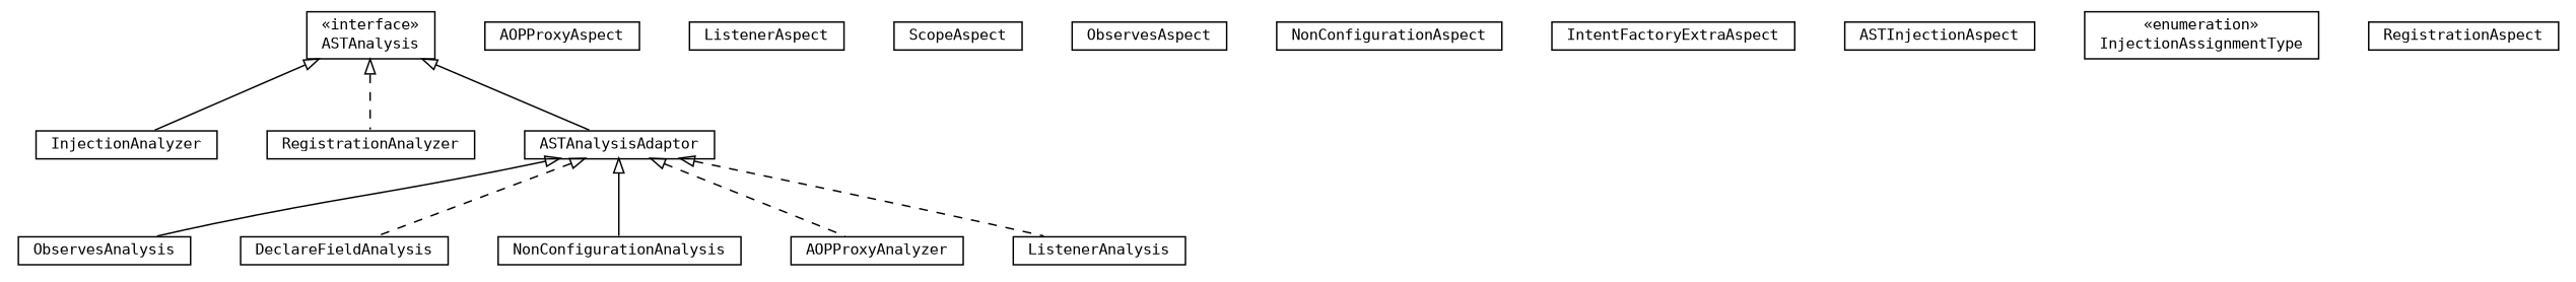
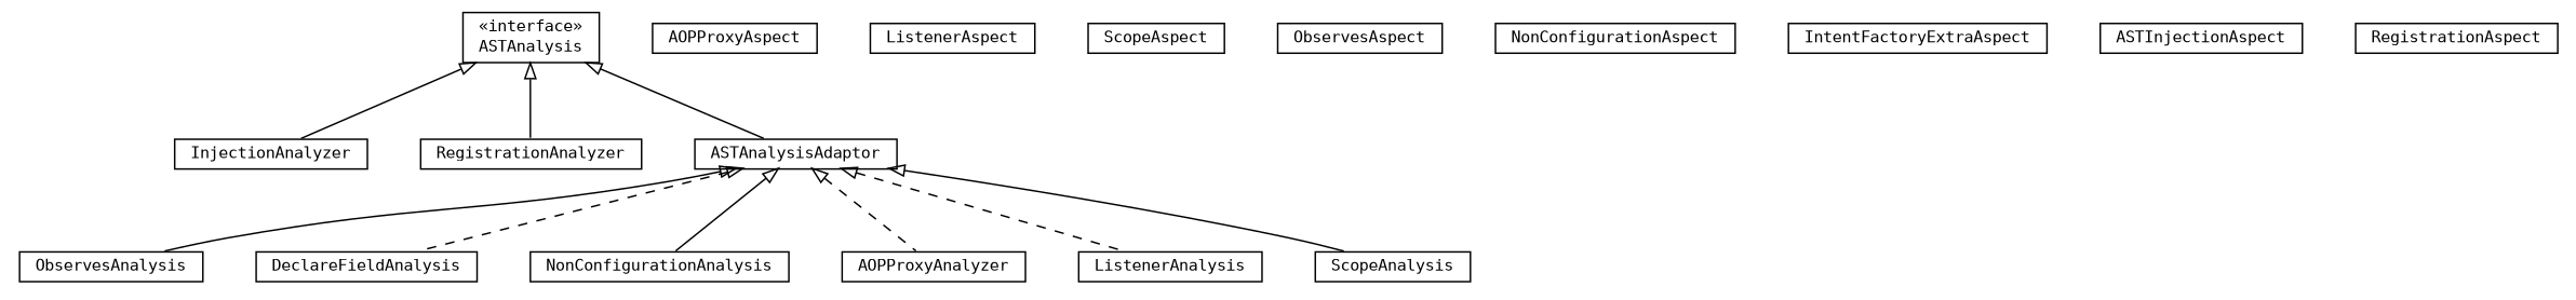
  digraph {
    fontname="DejaVu Sans Mono"
    nodesep=0.25
    ranksep=0.5
    node [fontcolor=black fontname="DejaVu Sans Mono" fontsize=10.0 shape=plaintext]
    edge [arrowtail=empty dir=back fontname="DejaVu Sans Mono" fontsize=10 headport=p labelfontname=Helvetica labelfontsize=10 style=dashed tailport=p]
    n1 [label=<<table title="org.androidtransfuse.analysis.astAnalyzer.ObservesAnalysis" border="0" cellborder="1" cellspacing="0" cellpadding="2" port="p" href="./ObservesAnalysis.html"> 		<tr><td><table border="0" cellspacing="0" cellpadding="1"> <tr><td align="center" balign="center"> ObservesAnalysis </td></tr> 		</table></td></tr> 		</table>>]
    n2 [label=<<table title="org.androidtransfuse.analysis.astAnalyzer.AOPProxyAspect" border="0" cellborder="1" cellspacing="0" cellpadding="2" port="p" href="./AOPProxyAspect.html"> 		<tr><td><table border="0" cellspacing="0" cellpadding="1"> <tr><td align="center" balign="center"> AOPProxyAspect </td></tr> 		</table></td></tr> 		</table>>]
    n3 [label=<<table title="org.androidtransfuse.analysis.astAnalyzer.InjectionAnalyzer" border="0" cellborder="1" cellspacing="0" cellpadding="2" port="p" href="./InjectionAnalyzer.html"> 		<tr><td><table border="0" cellspacing="0" cellpadding="1"> <tr><td align="center" balign="center"> InjectionAnalyzer </td></tr> 		</table></td></tr> 		</table>>]
    n4 [label=<<table title="org.androidtransfuse.analysis.astAnalyzer.ListenerAspect" border="0" cellborder="1" cellspacing="0" cellpadding="2" port="p" href="./ListenerAspect.html"> 		<tr><td><table border="0" cellspacing="0" cellpadding="1"> <tr><td align="center" balign="center"> ListenerAspect </td></tr> 		</table></td></tr> 		</table>>]
    n5 [label=<<table title="org.androidtransfuse.analysis.astAnalyzer.ScopeAspect" border="0" cellborder="1" cellspacing="0" cellpadding="2" port="p" href="./ScopeAspect.html"> 		<tr><td><table border="0" cellspacing="0" cellpadding="1"> <tr><td align="center" balign="center"> ScopeAspect </td></tr> 		</table></td></tr> 		</table>>]
    n6 [label=<<table title="org.androidtransfuse.analysis.astAnalyzer.DeclareFieldAnalysis" border="0" cellborder="1" cellspacing="0" cellpadding="2" port="p" href="./DeclareFieldAnalysis.html"> 		<tr><td><table border="0" cellspacing="0" cellpadding="1"> <tr><td align="center" balign="center"> DeclareFieldAnalysis </td></tr> 		</table></td></tr> 		</table>>]
    n7 [label=<<table title="org.androidtransfuse.analysis.astAnalyzer.ASTAnalysis" border="0" cellborder="1" cellspacing="0" cellpadding="2" port="p" href="./ASTAnalysis.html"> 		<tr><td><table border="0" cellspacing="0" cellpadding="1"> <tr><td align="center" balign="center"> &#171;interface&#187; </td></tr> <tr><td align="center" balign="center"> ASTAnalysis </td></tr> 		</table></td></tr> 		</table>>]
    n8 [label=<<table title="org.androidtransfuse.analysis.astAnalyzer.RegistrationAnalyzer" border="0" cellborder="1" cellspacing="0" cellpadding="2" port="p" href="./RegistrationAnalyzer.html"> 		<tr><td><table border="0" cellspacing="0" cellpadding="1"> <tr><td align="center" balign="center"> RegistrationAnalyzer </td></tr> 		</table></td></tr> 		</table>>]
    n9 [label=<<table title="org.androidtransfuse.analysis.astAnalyzer.ASTAnalysisAdaptor" border="0" cellborder="1" cellspacing="0" cellpadding="2" port="p" href="./ASTAnalysisAdaptor.html"> 		<tr><td><table border="0" cellspacing="0" cellpadding="1"> <tr><td align="center" balign="center"> ASTAnalysisAdaptor </td></tr> 		</table></td></tr> 		</table>>]
    n10 [label=<<table title="org.androidtransfuse.analysis.astAnalyzer.NonConfigurationAnalysis" border="0" cellborder="1" cellspacing="0" cellpadding="2" port="p" href="./NonConfigurationAnalysis.html"> 		<tr><td><table border="0" cellspacing="0" cellpadding="1"> <tr><td align="center" balign="center"> NonConfigurationAnalysis </td></tr> 		</table></td></tr> 		</table>>]
    n11 [label=<<table title="org.androidtransfuse.analysis.astAnalyzer.AOPProxyAnalyzer" border="0" cellborder="1" cellspacing="0" cellpadding="2" port="p" href="./AOPProxyAnalyzer.html"> 		<tr><td><table border="0" cellspacing="0" cellpadding="1"> <tr><td align="center" balign="center"> AOPProxyAnalyzer </td></tr> 		</table></td></tr> 		</table>>]
    n12 [label=<<table title="org.androidtransfuse.analysis.astAnalyzer.ListenerAnalysis" border="0" cellborder="1" cellspacing="0" cellpadding="2" port="p" href="./ListenerAnalysis.html"> 		<tr><td><table border="0" cellspacing="0" cellpadding="1"> <tr><td align="center" balign="center"> ListenerAnalysis </td></tr> 		</table></td></tr> 		</table>>]
+   n13 [label=<<table title="org.androidtransfuse.analysis.astAnalyzer.ScopeAnalysis" border="0" cellborder="1" cellspacing="0" cellpadding="2" port="p" href="./ScopeAnalysis.html"> 		<tr><td><table border="0" cellspacing="0" cellpadding="1"> <tr><td align="center" balign="center"> ScopeAnalysis </td></tr> 		</table></td></tr> 		</table>>]
    n14 [label=<<table title="org.androidtransfuse.analysis.astAnalyzer.ObservesAspect" border="0" cellborder="1" cellspacing="0" cellpadding="2" port="p" href="./ObservesAspect.html"> 		<tr><td><table border="0" cellspacing="0" cellpadding="1"> <tr><td align="center" balign="center"> ObservesAspect </td></tr> 		</table></td></tr> 		</table>>]
    n15 [label=<<table title="org.androidtransfuse.analysis.astAnalyzer.NonConfigurationAspect" border="0" cellborder="1" cellspacing="0" cellpadding="2" port="p" href="./NonConfigurationAspect.html"> 		<tr><td><table border="0" cellspacing="0" cellpadding="1"> <tr><td align="center" balign="center"> NonConfigurationAspect </td></tr> 		</table></td></tr> 		</table>>]
    n16 [label=<<table title="org.androidtransfuse.analysis.astAnalyzer.IntentFactoryExtraAspect" border="0" cellborder="1" cellspacing="0" cellpadding="2" port="p" href="./IntentFactoryExtraAspect.html"> 		<tr><td><table border="0" cellspacing="0" cellpadding="1"> <tr><td align="center" balign="center"> IntentFactoryExtraAspect </td></tr> 		</table></td></tr> 		</table>>]
    n17 [label=<<table title="org.androidtransfuse.analysis.astAnalyzer.ASTInjectionAspect" border="0" cellborder="1" cellspacing="0" cellpadding="2" port="p" href="./ASTInjectionAspect.html"> 		<tr><td><table border="0" cellspacing="0" cellpadding="1"> <tr><td align="center" balign="center"> ASTInjectionAspect </td></tr> 		</table></td></tr> 		</table>>]
-   n18 [label=<<table title="org.androidtransfuse.analysis.astAnalyzer.ASTInjectionAspect.InjectionAssignmentType" border="0" cellborder="1" cellspacing="0" cellpadding="2" port="p" href="./ASTInjectionAspect.InjectionAssignmentType.html"> 		<tr><td><table border="0" cellspacing="0" cellpadding="1"> <tr><td align="center" balign="center"> &#171;enumeration&#187; </td></tr> <tr><td align="center" balign="center"> InjectionAssignmentType </td></tr> 		</table></td></tr> 		</table>>]
    n19 [label=<<table title="org.androidtransfuse.analysis.astAnalyzer.RegistrationAspect" border="0" cellborder="1" cellspacing="0" cellpadding="2" port="p" href="./RegistrationAspect.html"> 		<tr><td><table border="0" cellspacing="0" cellpadding="1"> <tr><td align="center" balign="center"> RegistrationAspect </td></tr> 		</table></td></tr> 		</table>>]
    n7 -> n3 [style=solid]
-   n7 -> n8
+   n7 -> n8 [style=solid]
    n7 -> n9 [style=solid]
    n9 -> n1 [style=""]
    n9 -> n6
    n9 -> n10 [style=""]
    n9 -> n11
    n9 -> n12
+   n9 -> n13 [style=""]
  }
